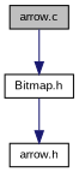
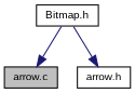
  digraph {
    fontname="Liberation Sans"
    node [color=black fillcolor=white fontname="Liberation Sans" fontsize=10 shape=record style=filled]
    edge [color=midnightblue fontname="Liberation Sans" fontsize=10 labelfontname=Helvetica labelfontsize=10 style=solid]
    n1 [fillcolor=grey75 fontcolor=black height=0.2 label="arrow.c" width=0.4]
    n2 [height=0.2 label="Bitmap.h" width=0.4]
    n3 [height=0.2 label="arrow.h" width=0.4]
-   n1 -> n2
+   n2 -> n1
    n2 -> n3
  }
